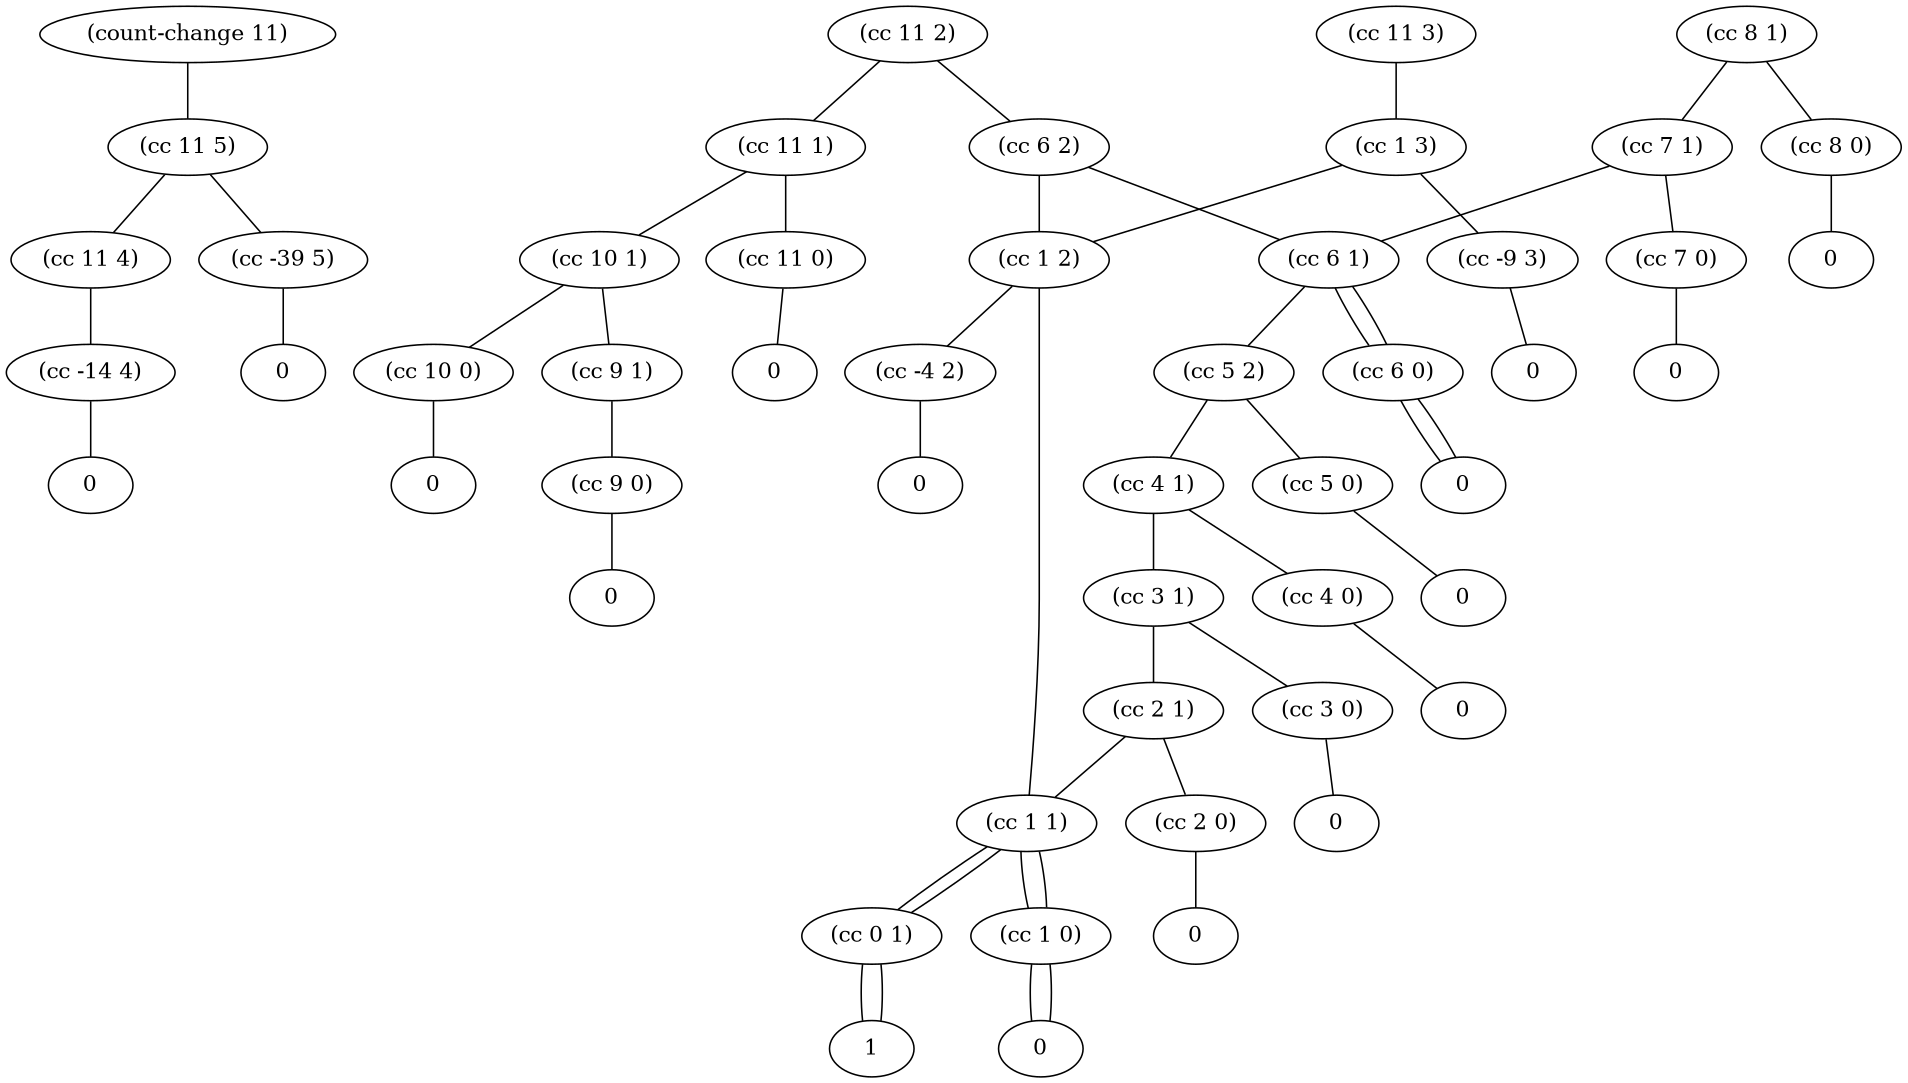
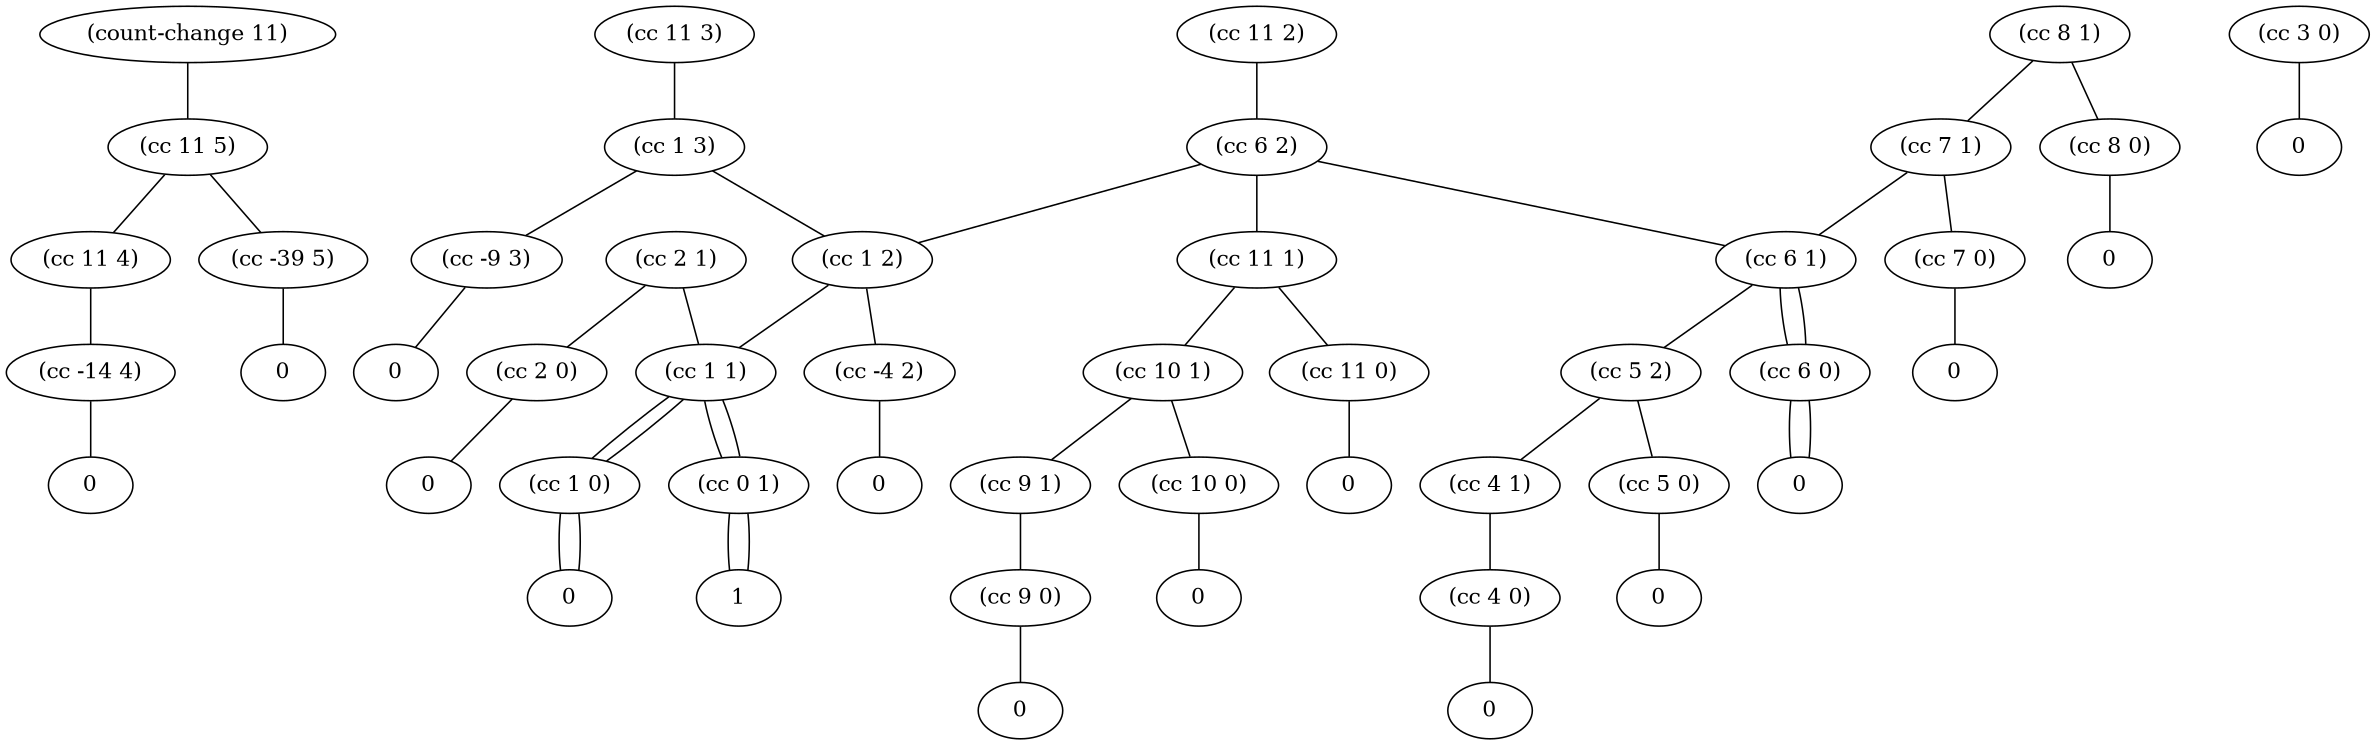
  graph {
    n1 [label="(count-change 11)"]
    n2 [label="(cc 11 5)"]
    n3 [label="(cc 11 4)"]
    n4 [label="(cc -39 5)"]
    n5 [label="(cc -14 4)"]
    n6 [label=0]
    n7 [label="(cc 11 3)"]
    n8 [label="(cc 1 3)"]
    n9 [label=0]
    n10 [label="(cc 11 2)"]
    n11 [label="(cc 11 1)"]
    n12 [label="(cc 6 2)"]
    n13 [label="(cc 1 2)"]
    n14 [label="(cc -9 3)"]
    n15 [label="(cc 11 0)"]
    n16 [label="(cc 10 1)"]
    n17 [label="(cc 6 1)"]
    n18 [label=0]
    n19 [label="(cc 10 0)"]
    n20 [label="(cc 9 1)"]
    n21 [label=0]
    n22 [label="(cc 9 0)"]
    n23 [label=0]
    n24 [label="(cc 8 1)"]
    n25 [label="(cc 8 0)"]
    n26 [label="(cc 7 1)"]
    n27 [label=0]
    n28 [label="(cc 7 0)"]
    n29 [label=0]
    n30 [label="(cc 6 0)"]
    n31 [label="(cc 5 2)"]
    n32 [label=0]
    n33 [label="(cc 5 0)"]
    n34 [label="(cc 4 1)"]
    n35 [label=0]
    n36 [label="(cc 4 0)"]
-   n37 [label="(cc 3 1)"]
    n38 [label=0]
    n39 [label="(cc 3 0)"]
    n40 [label="(cc 2 1)"]
    n41 [label=0]
    n42 [label="(cc 2 0)"]
    n43 [label="(cc 1 1)"]
    n44 [label=0]
    n45 [label="(cc 1 0)"]
    n46 [label="(cc 0 1)"]
    n47 [label=0]
    n48 [label=1]
    n49 [label="(cc -4 2)"]
    n50 [label=0]
    n51 [label=0]
    n1 -- n2
    n2 -- n3
    n2 -- n4
    n3 -- n5
    n4 -- n6
    n5 -- n9
    n7 -- n8
    n8 -- n13
    n8 -- n14
-   n10 -- n11
+   n12 -- n11
    n10 -- n12
    n11 -- n15
    n11 -- n16
    n12 -- n13
    n12 -- n17
    n13 -- n43
    n13 -- n49
    n14 -- n51
    n15 -- n18
    n16 -- n19
    n16 -- n20
    n17 -- n30
    n17 -- n30
    n17 -- n31
    n19 -- n21
    n20 -- n22
    n22 -- n23
    n24 -- n25
    n24 -- n26
    n25 -- n27
    n26 -- n17
    n26 -- n28
    n28 -- n29
    n30 -- n32
    n30 -- n32
    n31 -- n33
    n31 -- n34
    n33 -- n35
    n34 -- n36
-   n34 -- n37
    n36 -- n38
-   n37 -- n39
-   n37 -- n40
    n39 -- n41
    n40 -- n42
    n40 -- n43
    n42 -- n44
    n43 -- n45
    n43 -- n45
    n43 -- n46
    n43 -- n46
    n45 -- n47
    n45 -- n47
    n46 -- n48
    n46 -- n48
    n49 -- n50
  }
